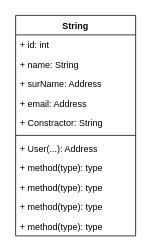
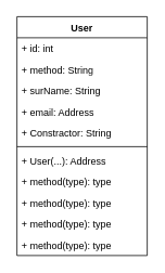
  <mxCell id="0" />
  <mxCell id="1" parent="0" />
- <mxCell id="2" value="String" style="swimlane;fontStyle=1;align=center;verticalAlign=top;childLayout=stackLayout;horizontal=1;startSize=26;horizontalStack=0;resizeParent=1;resizeParentMax=0;resizeLast=0;collapsible=1;marginBottom=0;whiteSpace=wrap;html=1;" vertex="1" parent="1"><mxGeometry x="20" y="20" width="160" height="294" as="geometry" /></mxCell>
+ <mxCell id="2" value="User" style="swimlane;fontStyle=1;align=center;verticalAlign=top;childLayout=stackLayout;horizontal=1;startSize=26;horizontalStack=0;resizeParent=1;resizeParentMax=0;resizeLast=0;collapsible=1;marginBottom=0;whiteSpace=wrap;html=1;" vertex="1" parent="1"><mxGeometry x="20" y="20" width="160" height="294" as="geometry" /></mxCell>
  <mxCell id="3" value="+ id: int" style="text;strokeColor=none;fillColor=none;align=left;verticalAlign=top;spacingLeft=4;spacingRight=4;overflow=hidden;rotatable=0;points=[[0,0.5],[1,0.5]];portConstraint=eastwest;whiteSpace=wrap;html=1;" vertex="1" parent="2"><mxGeometry y="26" width="160" height="26" as="geometry" /></mxCell>
- <mxCell id="4" value="+ name: String" style="text;strokeColor=none;fillColor=none;align=left;verticalAlign=top;spacingLeft=4;spacingRight=4;overflow=hidden;rotatable=0;points=[[0,0.5],[1,0.5]];portConstraint=eastwest;whiteSpace=wrap;html=1;" vertex="1" parent="2"><mxGeometry y="52" width="160" height="26" as="geometry" /></mxCell>
- <mxCell id="5" value="+ surName: Address" style="text;strokeColor=none;fillColor=none;align=left;verticalAlign=top;spacingLeft=4;spacingRight=4;overflow=hidden;rotatable=0;points=[[0,0.5],[1,0.5]];portConstraint=eastwest;whiteSpace=wrap;html=1;" vertex="1" parent="2"><mxGeometry y="78" width="160" height="26" as="geometry" /></mxCell>
+ <mxCell id="4" value="+ method: String" style="text;strokeColor=none;fillColor=none;align=left;verticalAlign=top;spacingLeft=4;spacingRight=4;overflow=hidden;rotatable=0;points=[[0,0.5],[1,0.5]];portConstraint=eastwest;whiteSpace=wrap;html=1;" vertex="1" parent="2"><mxGeometry y="52" width="160" height="26" as="geometry" /></mxCell>
+ <mxCell id="5" value="+ surName: String" style="text;strokeColor=none;fillColor=none;align=left;verticalAlign=top;spacingLeft=4;spacingRight=4;overflow=hidden;rotatable=0;points=[[0,0.5],[1,0.5]];portConstraint=eastwest;whiteSpace=wrap;html=1;" vertex="1" parent="2"><mxGeometry y="78" width="160" height="26" as="geometry" /></mxCell>
  <mxCell id="6" value="+ email: Address" style="text;strokeColor=none;fillColor=none;align=left;verticalAlign=top;spacingLeft=4;spacingRight=4;overflow=hidden;rotatable=0;points=[[0,0.5],[1,0.5]];portConstraint=eastwest;whiteSpace=wrap;html=1;" vertex="1" parent="2"><mxGeometry y="104" width="160" height="26" as="geometry" /></mxCell>
  <mxCell id="7" value="+ Constractor: String" style="text;strokeColor=none;fillColor=none;align=left;verticalAlign=top;spacingLeft=4;spacingRight=4;overflow=hidden;rotatable=0;points=[[0,0.5],[1,0.5]];portConstraint=eastwest;whiteSpace=wrap;html=1;" vertex="1" parent="2"><mxGeometry y="130" width="160" height="26" as="geometry" /></mxCell>
  <mxCell id="8" value="" style="line;strokeWidth=1;fillColor=none;align=left;verticalAlign=middle;spacingTop=-1;spacingLeft=3;spacingRight=3;rotatable=0;labelPosition=right;points=[];portConstraint=eastwest;strokeColor=inherit;" vertex="1" parent="2"><mxGeometry y="156" width="160" height="8" as="geometry" /></mxCell>
  <mxCell id="9" value="+ User(...): Address" style="text;strokeColor=none;fillColor=none;align=left;verticalAlign=top;spacingLeft=4;spacingRight=4;overflow=hidden;rotatable=0;points=[[0,0.5],[1,0.5]];portConstraint=eastwest;whiteSpace=wrap;html=1;" vertex="1" parent="2"><mxGeometry y="164" width="160" height="26" as="geometry" /></mxCell>
  <mxCell id="10" value="+ method(type): type" style="text;strokeColor=none;fillColor=none;align=left;verticalAlign=top;spacingLeft=4;spacingRight=4;overflow=hidden;rotatable=0;points=[[0,0.5],[1,0.5]];portConstraint=eastwest;whiteSpace=wrap;html=1;" vertex="1" parent="2"><mxGeometry y="190" width="160" height="26" as="geometry" /></mxCell>
  <mxCell id="11" value="+ method(type): type" style="text;strokeColor=none;fillColor=none;align=left;verticalAlign=top;spacingLeft=4;spacingRight=4;overflow=hidden;rotatable=0;points=[[0,0.5],[1,0.5]];portConstraint=eastwest;whiteSpace=wrap;html=1;" vertex="1" parent="2"><mxGeometry y="216" width="160" height="26" as="geometry" /></mxCell>
  <mxCell id="12" value="+ method(type): type" style="text;strokeColor=none;fillColor=none;align=left;verticalAlign=top;spacingLeft=4;spacingRight=4;overflow=hidden;rotatable=0;points=[[0,0.5],[1,0.5]];portConstraint=eastwest;whiteSpace=wrap;html=1;" vertex="1" parent="2"><mxGeometry y="242" width="160" height="26" as="geometry" /></mxCell>
  <mxCell id="13" value="+ method(type): type" style="text;strokeColor=none;fillColor=none;align=left;verticalAlign=top;spacingLeft=4;spacingRight=4;overflow=hidden;rotatable=0;points=[[0,0.5],[1,0.5]];portConstraint=eastwest;whiteSpace=wrap;html=1;" vertex="1" parent="2"><mxGeometry y="268" width="160" height="26" as="geometry" /></mxCell>
